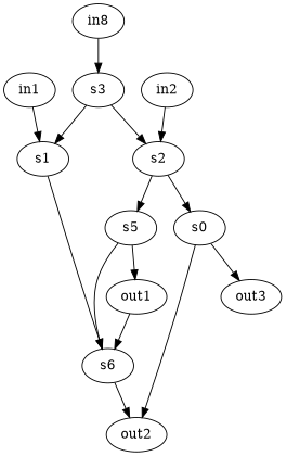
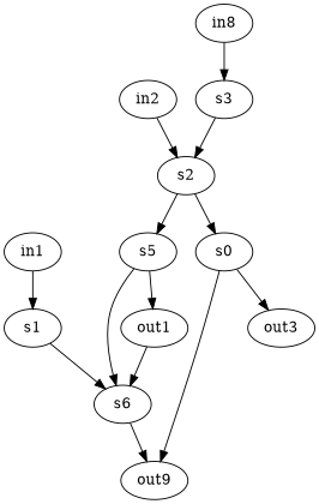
  digraph {
    in1
    s1
    s6
-   out2
+   out2 [label=out9]
    in2
    s2
    s5
    n8 [label=s0]
    out1
    out3
    n11 [label=in8]
    s3
    in1 -> s1
    s1 -> s6
    s6 -> out2
    in2 -> s2
    s2 -> s5
    s2 -> n8
    s5 -> s6
    s5 -> out1
    n8 -> out2
    n8 -> out3
    out1 -> s6
    n11 -> s3
-   s3 -> s1
    s3 -> s2
  }
